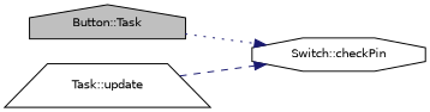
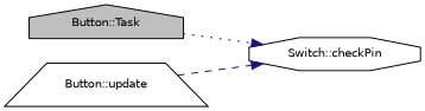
  digraph {
    rankdir=LR
    node [color=black fillcolor=white fontname=Helvetica fontsize=10 style=filled]
    edge [color=midnightblue fontname=Helvetica fontsize=10 labelfontname=Helvetica labelfontsize=10]
    n1 [fillcolor=grey75 fontcolor=black height=0.2 label="Button::Task" shape=house width=0.4]
    n2 [height=0.2 label="Switch::checkPin" shape=octagon width=0.4]
-   n3 [height=0.2 label="Task::update" shape=trapezium width=0.4]
+   n3 [height=0.2 label="Button::update" shape=trapezium width=0.4]
    n1 -> n2 [style=dotted]
    n3 -> n2 [style=dashed]
  }
